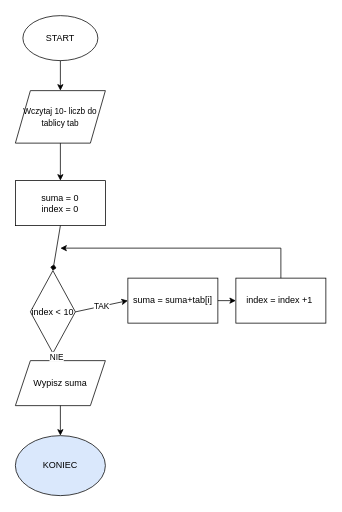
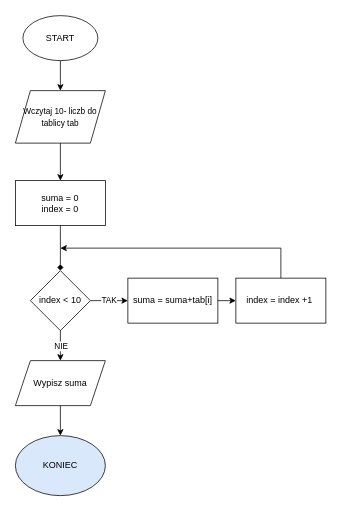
  <mxCell id="0" />
  <mxCell id="1" parent="0" />
  <mxCell id="2" value="START" style="ellipse;whiteSpace=wrap;html=1;" parent="1" vertex="1"><mxGeometry x="30" y="20" width="100" height="60" as="geometry" /></mxCell>
  <mxCell id="3" value="" style="endArrow=classic;html=1;rounded=0;exitX=0.5;exitY=1;exitDx=0;exitDy=0;" parent="1" source="2" edge="1"><mxGeometry width="50" height="50" relative="1" as="geometry"><mxPoint x="410" y="340" as="sourcePoint" /><mxPoint x="80" y="120" as="targetPoint" /></mxGeometry></mxCell>
  <mxCell id="4" value="&lt;font style=&quot;font-size: 11px;&quot;&gt;Wczytaj 10- liczb do tablicy tab&lt;/font&gt;" style="shape=parallelogram;perimeter=parallelogramPerimeter;whiteSpace=wrap;html=1;fixedSize=1;" parent="1" vertex="1"><mxGeometry x="20" y="120" width="120" height="70" as="geometry" /></mxCell>
  <mxCell id="5" value="" style="endArrow=classic;html=1;rounded=0;exitX=0.5;exitY=1;exitDx=0;exitDy=0;" parent="1" source="4" edge="1"><mxGeometry width="50" height="50" relative="1" as="geometry"><mxPoint x="400" y="350" as="sourcePoint" /><mxPoint x="80" y="240" as="targetPoint" /></mxGeometry></mxCell>
  <mxCell id="6" value="suma = 0&lt;br&gt;index = 0" style="rounded=0;whiteSpace=wrap;html=1;" parent="1" vertex="1"><mxGeometry x="20" y="240" width="120" height="60" as="geometry" /></mxCell>
- <mxCell id="7" value="index &amp;lt; 10" style="rhombus;whiteSpace=wrap;html=1;" parent="1" vertex="1"><mxGeometry x="40" y="360" width="60" height="110" as="geometry" /></mxCell>
+ <mxCell id="7" value="index &amp;lt; 10" style="rhombus;whiteSpace=wrap;html=1;" parent="1" vertex="1"><mxGeometry x="40" y="360" width="80" height="80" as="geometry" /></mxCell>
  <mxCell id="8" value="" style="endArrow=diamond;html=1;rounded=0;exitX=0.5;exitY=1;exitDx=0;exitDy=0;entryX=0.5;entryY=0;entryDx=0;entryDy=0;" parent="1" source="6" target="7" edge="1"><mxGeometry width="50" height="50" relative="1" as="geometry"><mxPoint x="400" y="350" as="sourcePoint" /><mxPoint x="450" y="300" as="targetPoint" /></mxGeometry></mxCell>
  <mxCell id="9" value="Wypisz suma" style="shape=parallelogram;perimeter=parallelogramPerimeter;whiteSpace=wrap;html=1;fixedSize=1;" parent="1" vertex="1"><mxGeometry x="20" y="480" width="120" height="60" as="geometry" /></mxCell>
  <mxCell id="10" value="KONIEC" style="ellipse;whiteSpace=wrap;html=1;fillColor=#dae8fc;" parent="1" vertex="1"><mxGeometry x="20" y="580" width="120" height="80" as="geometry" /></mxCell>
  <mxCell id="11" value="" style="endArrow=classic;html=1;rounded=0;exitX=0.5;exitY=1;exitDx=0;exitDy=0;entryX=0.5;entryY=0;entryDx=0;entryDy=0;" parent="1" source="9" target="10" edge="1"><mxGeometry width="50" height="50" relative="1" as="geometry"><mxPoint x="400" y="490" as="sourcePoint" /><mxPoint x="200" y="580" as="targetPoint" /></mxGeometry></mxCell>
  <mxCell id="12" value="index = index +1&amp;nbsp;" style="rounded=0;whiteSpace=wrap;html=1;" parent="1" vertex="1"><mxGeometry x="314" y="370" width="120" height="60" as="geometry" /></mxCell>
  <mxCell id="13" value="TAK" style="endArrow=classic;html=1;rounded=0;exitX=1;exitY=0.5;exitDx=0;exitDy=0;entryX=0;entryY=0.5;entryDx=0;entryDy=0;" parent="1" source="7" edge="1"><mxGeometry width="50" height="50" relative="1" as="geometry"><mxPoint x="400" y="500" as="sourcePoint" /><mxPoint x="170" y="400" as="targetPoint" /></mxGeometry></mxCell>
  <mxCell id="14" value="" style="endArrow=classic;html=1;rounded=0;exitX=0.5;exitY=0;exitDx=0;exitDy=0;" parent="1" source="12" edge="1"><mxGeometry width="50" height="50" relative="1" as="geometry"><mxPoint x="400" y="500" as="sourcePoint" /><mxPoint x="80" y="330" as="targetPoint" /><Array as="points"><mxPoint x="374" y="330" /></Array></mxGeometry></mxCell>
  <mxCell id="15" value="suma = suma+tab[i]" style="rounded=0;whiteSpace=wrap;html=1;" parent="1" vertex="1"><mxGeometry x="170" y="370" width="120" height="60" as="geometry" /></mxCell>
  <mxCell id="16" value="" style="endArrow=classic;html=1;rounded=0;exitX=0.5;exitY=1;exitDx=0;exitDy=0;entryX=0.5;entryY=0;entryDx=0;entryDy=0;" parent="1" source="7" target="9" edge="1"><mxGeometry width="50" height="50" relative="1" as="geometry"><mxPoint x="350" y="370" as="sourcePoint" /><mxPoint x="400" y="320" as="targetPoint" /></mxGeometry></mxCell>
  <mxCell id="17" value="NIE" style="edgeLabel;html=1;align=center;verticalAlign=middle;resizable=0;points=[];" parent="16" vertex="1" connectable="0"><mxGeometry x="0.016" relative="1" as="geometry"><mxPoint as="offset" /></mxGeometry></mxCell>
  <mxCell id="18" value="" style="endArrow=classic;html=1;rounded=0;exitX=1;exitY=0.5;exitDx=0;exitDy=0;entryX=0;entryY=0.5;entryDx=0;entryDy=0;" parent="1" source="15" target="12" edge="1"><mxGeometry width="50" height="50" relative="1" as="geometry"><mxPoint x="350" y="370" as="sourcePoint" /><mxPoint x="400" y="320" as="targetPoint" /></mxGeometry></mxCell>
